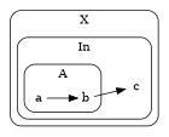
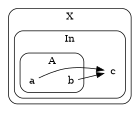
  digraph {
    rankdir=LR
    node [shape=plain]
    n1 [label=" a "]
    n2 [label=" b "]
    n3 [label="  c "]
    subgraph cluster_1 {
      label=X
      style=rounded
      subgraph cluster_2 {
        label=In
        style=rounded
        n3
        subgraph cluster_3 {
          label=A
          style=rounded
          n1
          n2
        }
      }
    }
-   n1 -> n2
+   n1 -> n3
    n2 -> n3
  }
